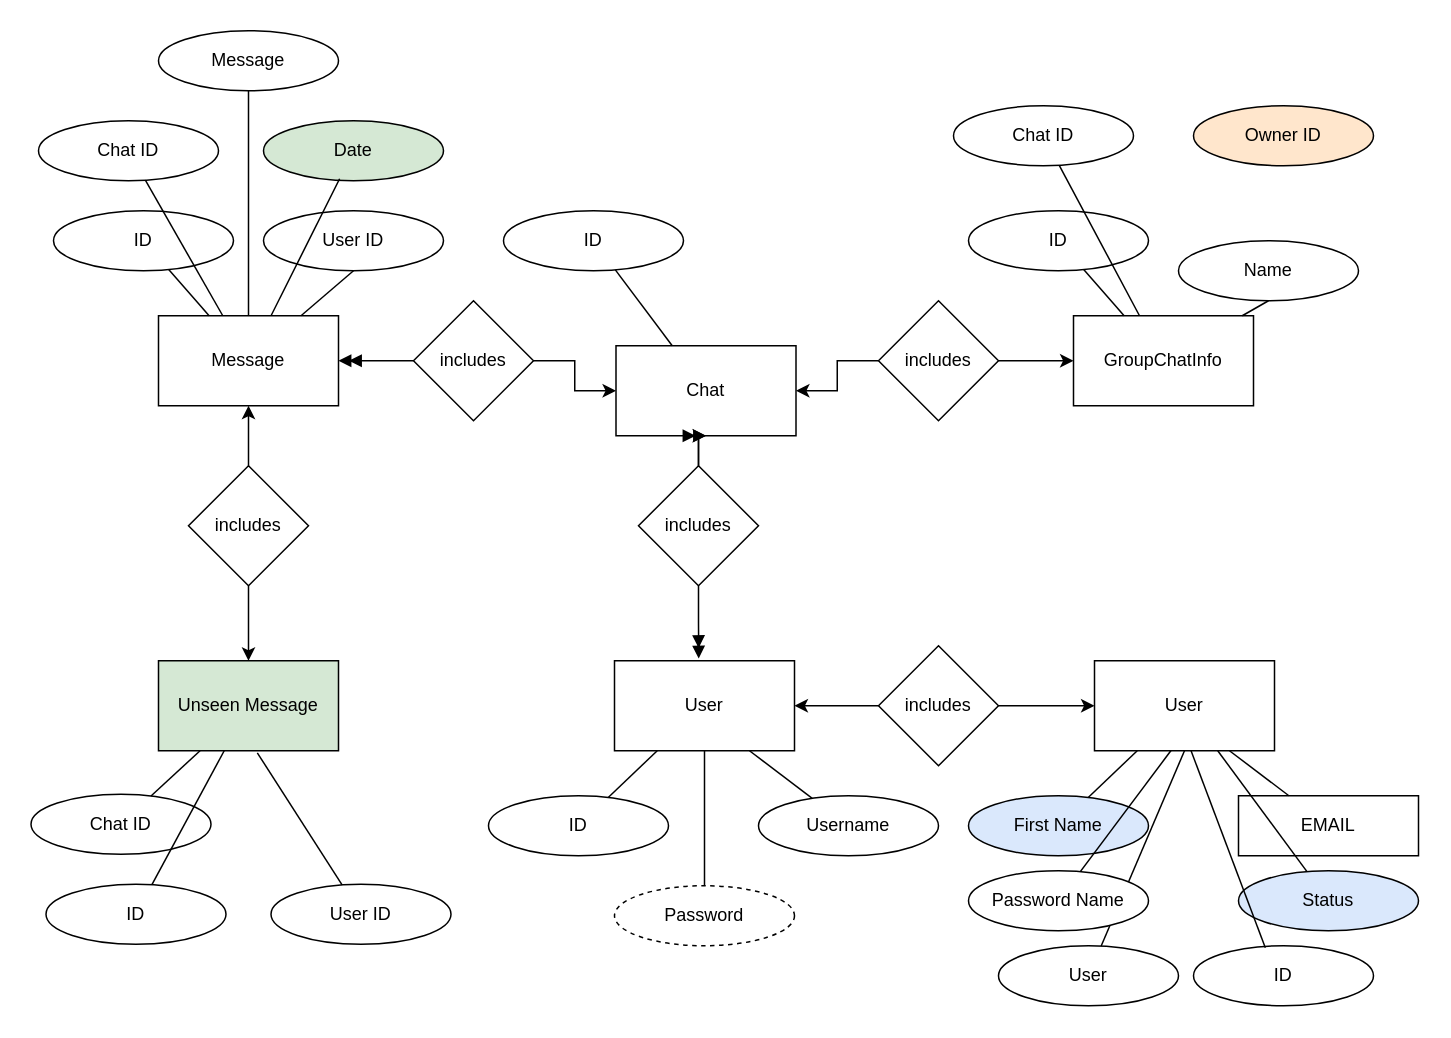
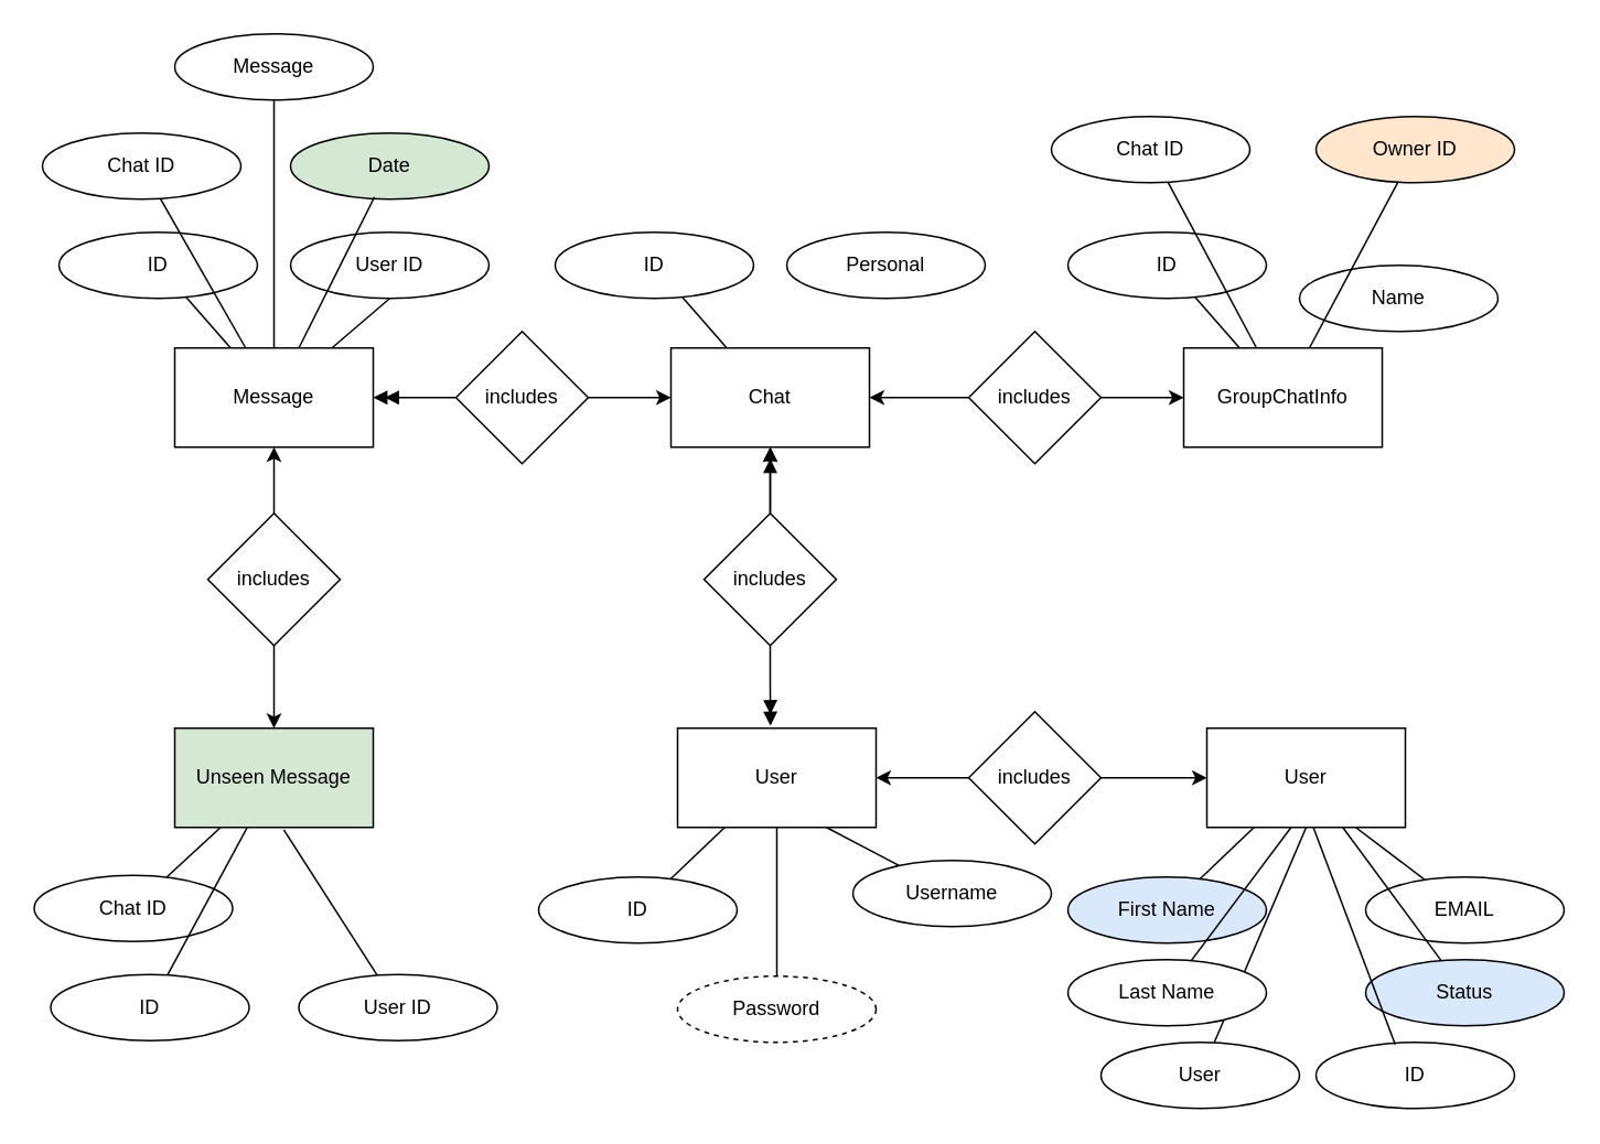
  <mxCell id="0" />
  <mxCell id="1" parent="0" />
- <mxCell id="2" value="Chat" style="rounded=0;whiteSpace=wrap;html=1;" vertex="1" parent="1"><mxGeometry x="410" y="230" width="120" height="60" as="geometry" /></mxCell>
+ <mxCell id="2" value="Chat" style="rounded=0;whiteSpace=wrap;html=1;" vertex="1" parent="1"><mxGeometry x="405" y="210" width="120" height="60" as="geometry" /></mxCell>
  <mxCell id="3" value="User" style="rounded=0;whiteSpace=wrap;html=1;" vertex="1" parent="1"><mxGeometry x="409" y="440" width="120" height="60" as="geometry" /></mxCell>
  <mxCell id="4" style="edgeStyle=orthogonalEdgeStyle;rounded=0;orthogonalLoop=1;jettySize=auto;html=1;entryX=0.468;entryY=-0.024;entryDx=0;entryDy=0;entryPerimeter=0;endArrow=doubleBlock;endFill=1;" edge="1" parent="1" source="7" target="3"><mxGeometry relative="1" as="geometry" /></mxCell>
  <mxCell id="5" style="edgeStyle=orthogonalEdgeStyle;rounded=0;orthogonalLoop=1;jettySize=auto;html=1;entryX=0.5;entryY=1;entryDx=0;entryDy=0;" edge="1" parent="1" source="7" target="2"><mxGeometry relative="1" as="geometry" /></mxCell>
  <mxCell id="6" style="edgeStyle=orthogonalEdgeStyle;rounded=0;orthogonalLoop=1;jettySize=auto;html=1;endArrow=doubleBlock;endFill=1;" edge="1" parent="1" source="7" target="2"><mxGeometry relative="1" as="geometry" /></mxCell>
  <mxCell id="7" value="includes" style="rhombus;whiteSpace=wrap;html=1;" vertex="1" parent="1"><mxGeometry x="425" y="310" width="80" height="80" as="geometry" /></mxCell>
+ <mxCell id="8" value="Personal" style="ellipse;whiteSpace=wrap;html=1;" vertex="1" parent="1"><mxGeometry x="475" y="140" width="120" height="40" as="geometry" /></mxCell>
  <mxCell id="9" value="ID" style="ellipse;whiteSpace=wrap;html=1;" vertex="1" parent="1"><mxGeometry x="335" y="140" width="120" height="40" as="geometry" /></mxCell>
  <mxCell id="10" value="" style="endArrow=none;html=1;rounded=0;" edge="1" parent="1" source="2" target="9"><mxGeometry width="50" height="50" relative="1" as="geometry"><mxPoint x="465" y="410" as="sourcePoint" /><mxPoint x="515" y="360" as="targetPoint" /></mxGeometry></mxCell>
  <mxCell id="11" value="ID" style="ellipse;whiteSpace=wrap;html=1;" vertex="1" parent="1"><mxGeometry x="325" y="530" width="120" height="40" as="geometry" /></mxCell>
  <mxCell id="12" value="Password" style="ellipse;whiteSpace=wrap;html=1;dashed=1;" vertex="1" parent="1"><mxGeometry x="409" y="590" width="120" height="40" as="geometry" /></mxCell>
- <mxCell id="13" value="Username" style="ellipse;whiteSpace=wrap;html=1;" vertex="1" parent="1"><mxGeometry x="505" y="530" width="120" height="40" as="geometry" /></mxCell>
+ <mxCell id="13" value="Username" style="ellipse;whiteSpace=wrap;html=1;" vertex="1" parent="1"><mxGeometry x="515" y="520" width="120" height="40" as="geometry" /></mxCell>
  <mxCell id="14" value="" style="endArrow=none;html=1;rounded=0;" edge="1" parent="1" source="3" target="11"><mxGeometry width="50" height="50" relative="1" as="geometry"><mxPoint x="465" y="490" as="sourcePoint" /><mxPoint x="515" y="440" as="targetPoint" /></mxGeometry></mxCell>
  <mxCell id="15" value="" style="endArrow=none;html=1;rounded=0;exitX=0.5;exitY=1;exitDx=0;exitDy=0;exitPerimeter=0;" edge="1" parent="1" source="3" target="12"><mxGeometry width="50" height="50" relative="1" as="geometry"><mxPoint x="465" y="490" as="sourcePoint" /><mxPoint x="515" y="440" as="targetPoint" /></mxGeometry></mxCell>
  <mxCell id="16" value="" style="endArrow=none;html=1;rounded=0;exitX=0.75;exitY=1;exitDx=0;exitDy=0;" edge="1" parent="1" source="3" target="13"><mxGeometry width="50" height="50" relative="1" as="geometry"><mxPoint x="465" y="490" as="sourcePoint" /><mxPoint x="515" y="440" as="targetPoint" /></mxGeometry></mxCell>
  <mxCell id="17" value="GroupChatInfo" style="rounded=0;whiteSpace=wrap;html=1;" vertex="1" parent="1"><mxGeometry x="715" y="210" width="120" height="60" as="geometry" /></mxCell>
  <mxCell id="18" value="Name" style="ellipse;whiteSpace=wrap;html=1;" vertex="1" parent="1"><mxGeometry x="785" y="160" width="120" height="40" as="geometry" /></mxCell>
  <mxCell id="19" value="ID" style="ellipse;whiteSpace=wrap;html=1;" vertex="1" parent="1"><mxGeometry x="645" y="140" width="120" height="40" as="geometry" /></mxCell>
- <mxCell id="20" value="" style="endArrow=none;html=1;rounded=0;entryX=0.5;entryY=1;entryDx=0;entryDy=0;" edge="1" parent="1" source="17" target="18"><mxGeometry width="50" height="50" relative="1" as="geometry"><mxPoint x="775" y="410" as="sourcePoint" /><mxPoint x="825" y="360" as="targetPoint" /></mxGeometry></mxCell>
  <mxCell id="21" value="" style="endArrow=none;html=1;rounded=0;" edge="1" parent="1" source="17" target="19"><mxGeometry width="50" height="50" relative="1" as="geometry"><mxPoint x="775" y="410" as="sourcePoint" /><mxPoint x="825" y="360" as="targetPoint" /></mxGeometry></mxCell>
  <mxCell id="22" value="Owner ID" style="ellipse;whiteSpace=wrap;html=1;fillColor=#ffe6cc;" vertex="1" parent="1"><mxGeometry x="795" y="70" width="120" height="40" as="geometry" /></mxCell>
  <mxCell id="23" value="Chat ID" style="ellipse;whiteSpace=wrap;html=1;" vertex="1" parent="1"><mxGeometry x="635" y="70" width="120" height="40" as="geometry" /></mxCell>
  <mxCell id="24" value="" style="endArrow=none;html=1;rounded=0;" edge="1" parent="1" source="17" target="23"><mxGeometry width="50" height="50" relative="1" as="geometry"><mxPoint x="745" y="320" as="sourcePoint" /><mxPoint x="795" y="270" as="targetPoint" /></mxGeometry></mxCell>
+ <mxCell id="25" value="" style="endArrow=none;html=1;rounded=0;" edge="1" parent="1" source="17" target="22"><mxGeometry width="50" height="50" relative="1" as="geometry"><mxPoint x="745" y="320" as="sourcePoint" /><mxPoint x="795" y="270" as="targetPoint" /></mxGeometry></mxCell>
  <mxCell id="26" style="edgeStyle=orthogonalEdgeStyle;rounded=0;orthogonalLoop=1;jettySize=auto;html=1;" edge="1" parent="1" source="28" target="17"><mxGeometry relative="1" as="geometry" /></mxCell>
  <mxCell id="27" style="edgeStyle=orthogonalEdgeStyle;rounded=0;orthogonalLoop=1;jettySize=auto;html=1;entryX=1;entryY=0.5;entryDx=0;entryDy=0;" edge="1" parent="1" source="28" target="2"><mxGeometry relative="1" as="geometry" /></mxCell>
  <mxCell id="28" value="includes" style="rhombus;whiteSpace=wrap;html=1;" vertex="1" parent="1"><mxGeometry x="585" y="200" width="80" height="80" as="geometry" /></mxCell>
  <mxCell id="29" value="Message" style="rounded=0;whiteSpace=wrap;html=1;" vertex="1" parent="1"><mxGeometry x="105" y="210" width="120" height="60" as="geometry" /></mxCell>
  <mxCell id="30" value="User ID" style="ellipse;whiteSpace=wrap;html=1;" vertex="1" parent="1"><mxGeometry x="175" y="140" width="120" height="40" as="geometry" /></mxCell>
  <mxCell id="31" value="ID" style="ellipse;whiteSpace=wrap;html=1;" vertex="1" parent="1"><mxGeometry x="35" y="140" width="120" height="40" as="geometry" /></mxCell>
  <mxCell id="32" value="" style="endArrow=none;html=1;rounded=0;entryX=0.5;entryY=1;entryDx=0;entryDy=0;" edge="1" parent="1" source="29" target="30"><mxGeometry width="50" height="50" relative="1" as="geometry"><mxPoint x="165" y="410" as="sourcePoint" /><mxPoint x="215" y="360" as="targetPoint" /></mxGeometry></mxCell>
  <mxCell id="33" value="" style="endArrow=none;html=1;rounded=0;" edge="1" parent="1" source="29" target="31"><mxGeometry width="50" height="50" relative="1" as="geometry"><mxPoint x="165" y="410" as="sourcePoint" /><mxPoint x="215" y="360" as="targetPoint" /></mxGeometry></mxCell>
  <mxCell id="34" value="Chat ID" style="ellipse;whiteSpace=wrap;html=1;" vertex="1" parent="1"><mxGeometry x="25" y="80" width="120" height="40" as="geometry" /></mxCell>
  <mxCell id="35" value="" style="endArrow=none;html=1;rounded=0;" edge="1" parent="1" source="29" target="34"><mxGeometry width="50" height="50" relative="1" as="geometry"><mxPoint x="135" y="320" as="sourcePoint" /><mxPoint x="185" y="270" as="targetPoint" /></mxGeometry></mxCell>
  <mxCell id="36" style="edgeStyle=orthogonalEdgeStyle;rounded=0;orthogonalLoop=1;jettySize=auto;html=1;entryX=0;entryY=0.5;entryDx=0;entryDy=0;" edge="1" parent="1" source="38" target="2"><mxGeometry relative="1" as="geometry" /></mxCell>
  <mxCell id="37" style="edgeStyle=orthogonalEdgeStyle;rounded=0;orthogonalLoop=1;jettySize=auto;html=1;endArrow=doubleBlock;endFill=1;" edge="1" parent="1" source="38" target="29"><mxGeometry relative="1" as="geometry" /></mxCell>
  <mxCell id="38" value="includes" style="rhombus;whiteSpace=wrap;html=1;" vertex="1" parent="1"><mxGeometry x="275" y="200" width="80" height="80" as="geometry" /></mxCell>
  <mxCell id="39" value="User" style="rounded=0;whiteSpace=wrap;html=1;" vertex="1" parent="1"><mxGeometry x="729" y="440" width="120" height="60" as="geometry" /></mxCell>
  <mxCell id="40" value="First Name" style="ellipse;whiteSpace=wrap;html=1;fillColor=#dae8fc;" vertex="1" parent="1"><mxGeometry x="645" y="530" width="120" height="40" as="geometry" /></mxCell>
  <mxCell id="41" value="User" style="ellipse;whiteSpace=wrap;html=1;" vertex="1" parent="1"><mxGeometry x="665" y="630" width="120" height="40" as="geometry" /></mxCell>
- <mxCell id="42" value="EMAIL" style="whiteSpace=wrap;html=1;rounded=0;" vertex="1" parent="1"><mxGeometry x="825" y="530" width="120" height="40" as="geometry" /></mxCell>
+ <mxCell id="42" value="EMAIL" style="ellipse;whiteSpace=wrap;html=1;" vertex="1" parent="1"><mxGeometry x="825" y="530" width="120" height="40" as="geometry" /></mxCell>
  <mxCell id="43" value="" style="endArrow=none;html=1;rounded=0;" edge="1" parent="1" source="39" target="40"><mxGeometry width="50" height="50" relative="1" as="geometry"><mxPoint x="785" y="490" as="sourcePoint" /><mxPoint x="835" y="440" as="targetPoint" /></mxGeometry></mxCell>
  <mxCell id="44" value="" style="endArrow=none;html=1;rounded=0;exitX=0.5;exitY=1;exitDx=0;exitDy=0;exitPerimeter=0;" edge="1" parent="1" source="39" target="41"><mxGeometry width="50" height="50" relative="1" as="geometry"><mxPoint x="785" y="490" as="sourcePoint" /><mxPoint x="835" y="440" as="targetPoint" /></mxGeometry></mxCell>
  <mxCell id="45" value="" style="endArrow=none;html=1;rounded=0;exitX=0.75;exitY=1;exitDx=0;exitDy=0;" edge="1" parent="1" source="39" target="42"><mxGeometry width="50" height="50" relative="1" as="geometry"><mxPoint x="785" y="490" as="sourcePoint" /><mxPoint x="835" y="440" as="targetPoint" /></mxGeometry></mxCell>
- <mxCell id="46" value="Password Name" style="ellipse;whiteSpace=wrap;html=1;" vertex="1" parent="1"><mxGeometry x="645" y="580" width="120" height="40" as="geometry" /></mxCell>
+ <mxCell id="46" value="Last Name" style="ellipse;whiteSpace=wrap;html=1;" vertex="1" parent="1"><mxGeometry x="645" y="580" width="120" height="40" as="geometry" /></mxCell>
  <mxCell id="47" value="Status" style="ellipse;whiteSpace=wrap;html=1;fillColor=#dae8fc;" vertex="1" parent="1"><mxGeometry x="825" y="580" width="120" height="40" as="geometry" /></mxCell>
  <mxCell id="48" value="ID" style="ellipse;whiteSpace=wrap;html=1;" vertex="1" parent="1"><mxGeometry x="795" y="630" width="120" height="40" as="geometry" /></mxCell>
  <mxCell id="49" value="" style="endArrow=none;html=1;rounded=0;entryX=0.399;entryY=0.033;entryDx=0;entryDy=0;entryPerimeter=0;exitX=0.536;exitY=0.998;exitDx=0;exitDy=0;exitPerimeter=0;" edge="1" parent="1" source="39" target="48"><mxGeometry width="50" height="50" relative="1" as="geometry"><mxPoint x="785" y="690" as="sourcePoint" /><mxPoint x="835" y="640" as="targetPoint" /></mxGeometry></mxCell>
  <mxCell id="50" value="" style="endArrow=none;html=1;rounded=0;" edge="1" parent="1" source="39" target="47"><mxGeometry width="50" height="50" relative="1" as="geometry"><mxPoint x="785" y="690" as="sourcePoint" /><mxPoint x="835" y="640" as="targetPoint" /></mxGeometry></mxCell>
  <mxCell id="51" value="" style="endArrow=none;html=1;rounded=0;entryX=0.425;entryY=0.998;entryDx=0;entryDy=0;entryPerimeter=0;" edge="1" parent="1" source="46" target="39"><mxGeometry width="50" height="50" relative="1" as="geometry"><mxPoint x="785" y="690" as="sourcePoint" /><mxPoint x="835" y="640" as="targetPoint" /></mxGeometry></mxCell>
  <mxCell id="52" value="includes" style="rhombus;whiteSpace=wrap;html=1;" vertex="1" parent="1"><mxGeometry x="585" y="430" width="80" height="80" as="geometry" /></mxCell>
  <mxCell id="53" value="" style="endArrow=classic;html=1;rounded=0;entryX=0;entryY=0.5;entryDx=0;entryDy=0;" edge="1" parent="1" source="52" target="39"><mxGeometry width="50" height="50" relative="1" as="geometry"><mxPoint x="635" y="560" as="sourcePoint" /><mxPoint x="685" y="510" as="targetPoint" /></mxGeometry></mxCell>
  <mxCell id="54" value="" style="endArrow=classic;html=1;rounded=0;entryX=1;entryY=0.5;entryDx=0;entryDy=0;" edge="1" parent="1" source="52" target="3"><mxGeometry width="50" height="50" relative="1" as="geometry"><mxPoint x="635" y="560" as="sourcePoint" /><mxPoint x="685" y="510" as="targetPoint" /></mxGeometry></mxCell>
  <mxCell id="55" value="Date" style="ellipse;whiteSpace=wrap;html=1;fillColor=#d5e8d4;" vertex="1" parent="1"><mxGeometry x="175" y="80" width="120" height="40" as="geometry" /></mxCell>
  <mxCell id="56" value="Message" style="ellipse;whiteSpace=wrap;html=1;" vertex="1" parent="1"><mxGeometry x="105" y="20" width="120" height="40" as="geometry" /></mxCell>
  <mxCell id="57" value="" style="endArrow=none;html=1;rounded=0;entryX=0.423;entryY=0.967;entryDx=0;entryDy=0;entryPerimeter=0;" edge="1" parent="1" source="29" target="55"><mxGeometry width="50" height="50" relative="1" as="geometry"><mxPoint x="155" y="300" as="sourcePoint" /><mxPoint x="205" y="250" as="targetPoint" /></mxGeometry></mxCell>
  <mxCell id="58" value="" style="endArrow=none;html=1;rounded=0;entryX=0.5;entryY=1;entryDx=0;entryDy=0;" edge="1" parent="1" source="29" target="56"><mxGeometry width="50" height="50" relative="1" as="geometry"><mxPoint x="155" y="300" as="sourcePoint" /><mxPoint x="205" y="250" as="targetPoint" /></mxGeometry></mxCell>
  <mxCell id="59" value="Unseen Message" style="rounded=0;whiteSpace=wrap;html=1;fillColor=#d5e8d4;" vertex="1" parent="1"><mxGeometry x="105" y="440" width="120" height="60" as="geometry" /></mxCell>
  <mxCell id="60" value="includes" style="rhombus;whiteSpace=wrap;html=1;" vertex="1" parent="1"><mxGeometry x="125" y="310" width="80" height="80" as="geometry" /></mxCell>
  <mxCell id="61" value="User ID" style="ellipse;whiteSpace=wrap;html=1;" vertex="1" parent="1"><mxGeometry x="180" y="589" width="120" height="40" as="geometry" /></mxCell>
  <mxCell id="62" value="ID" style="ellipse;whiteSpace=wrap;html=1;" vertex="1" parent="1"><mxGeometry x="30" y="589" width="120" height="40" as="geometry" /></mxCell>
  <mxCell id="63" value="Chat ID" style="ellipse;whiteSpace=wrap;html=1;" vertex="1" parent="1"><mxGeometry x="20" y="529" width="120" height="40" as="geometry" /></mxCell>
  <mxCell id="64" value="" style="endArrow=none;html=1;rounded=0;" edge="1" parent="1" source="63" target="59"><mxGeometry width="50" height="50" relative="1" as="geometry"><mxPoint x="155" y="370" as="sourcePoint" /><mxPoint x="205" y="320" as="targetPoint" /></mxGeometry></mxCell>
  <mxCell id="65" value="" style="endArrow=none;html=1;rounded=0;" edge="1" parent="1" source="59" target="62"><mxGeometry width="50" height="50" relative="1" as="geometry"><mxPoint x="155" y="450" as="sourcePoint" /><mxPoint x="205" y="400" as="targetPoint" /></mxGeometry></mxCell>
  <mxCell id="66" value="" style="endArrow=none;html=1;rounded=0;exitX=0.549;exitY=1.023;exitDx=0;exitDy=0;exitPerimeter=0;" edge="1" parent="1" source="59" target="61"><mxGeometry width="50" height="50" relative="1" as="geometry"><mxPoint x="155" y="450" as="sourcePoint" /><mxPoint x="205" y="400" as="targetPoint" /></mxGeometry></mxCell>
  <mxCell id="67" value="" style="endArrow=classic;html=1;rounded=0;entryX=0.5;entryY=0;entryDx=0;entryDy=0;" edge="1" parent="1" source="60" target="59"><mxGeometry width="50" height="50" relative="1" as="geometry"><mxPoint x="155" y="450" as="sourcePoint" /><mxPoint x="205" y="400" as="targetPoint" /></mxGeometry></mxCell>
  <mxCell id="68" value="" style="endArrow=classic;html=1;rounded=0;entryX=0.5;entryY=1;entryDx=0;entryDy=0;" edge="1" parent="1" source="60" target="29"><mxGeometry width="50" height="50" relative="1" as="geometry"><mxPoint x="155" y="450" as="sourcePoint" /><mxPoint x="205" y="400" as="targetPoint" /></mxGeometry></mxCell>
